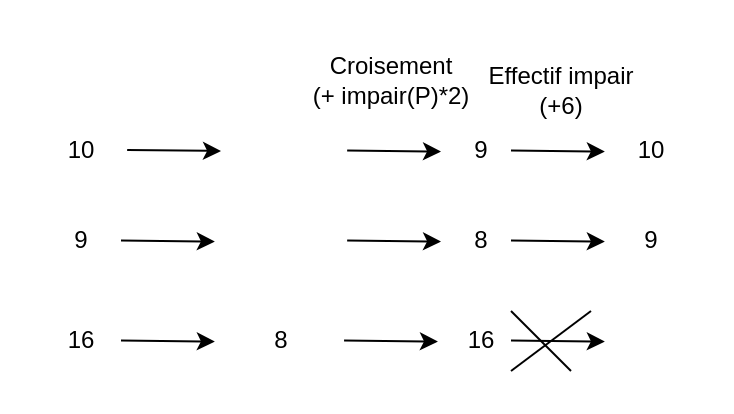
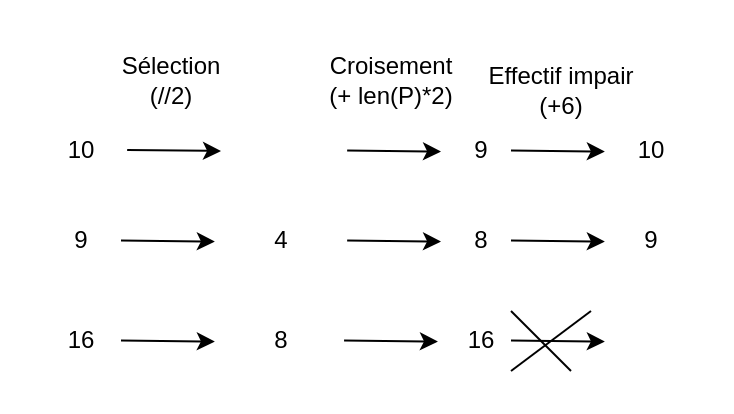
  <mxCell id="0" />
  <mxCell id="1" parent="0" />
  <mxCell id="2" value="10" style="text;html=1;align=center;verticalAlign=middle;resizable=0;points=[];autosize=1;strokeColor=none;fillColor=none;" vertex="1" parent="1"><mxGeometry x="20" y="60" width="40" height="30" as="geometry" /></mxCell>
  <mxCell id="3" value="16" style="text;html=1;align=center;verticalAlign=middle;resizable=0;points=[];autosize=1;strokeColor=none;fillColor=none;" vertex="1" parent="1"><mxGeometry x="20" y="155" width="40" height="30" as="geometry" /></mxCell>
  <mxCell id="4" value="9" style="text;html=1;align=center;verticalAlign=middle;resizable=0;points=[];autosize=1;strokeColor=none;fillColor=none;" vertex="1" parent="1"><mxGeometry x="25" y="105" width="30" height="30" as="geometry" /></mxCell>
  <mxCell id="5" value="" style="endArrow=classic;html=1;rounded=0;exitX=1.077;exitY=0.482;exitDx=0;exitDy=0;exitPerimeter=0;" edge="1" parent="1" source="2"><mxGeometry width="50" height="50" relative="1" as="geometry"><mxPoint x="200" y="135" as="sourcePoint" /><mxPoint x="110" y="75" as="targetPoint" /></mxGeometry></mxCell>
+ <mxCell id="6" value="4" style="text;html=1;align=center;verticalAlign=middle;resizable=0;points=[];autosize=1;strokeColor=none;fillColor=none;" vertex="1" parent="1"><mxGeometry x="125" y="105" width="30" height="30" as="geometry" /></mxCell>
  <mxCell id="7" value="9" style="text;html=1;align=center;verticalAlign=middle;resizable=0;points=[];autosize=1;strokeColor=none;fillColor=none;" vertex="1" parent="1"><mxGeometry x="225" y="60" width="30" height="30" as="geometry" /></mxCell>
  <mxCell id="8" value="8" style="text;html=1;align=center;verticalAlign=middle;resizable=0;points=[];autosize=1;strokeColor=none;fillColor=none;" vertex="1" parent="1"><mxGeometry x="125" y="155" width="30" height="30" as="geometry" /></mxCell>
  <mxCell id="9" value="" style="endArrow=classic;html=1;rounded=0;exitX=1.077;exitY=0.482;exitDx=0;exitDy=0;exitPerimeter=0;" edge="1" parent="1"><mxGeometry width="50" height="50" relative="1" as="geometry"><mxPoint x="60" y="119.73" as="sourcePoint" /><mxPoint x="106.92" y="120.27" as="targetPoint" /></mxGeometry></mxCell>
  <mxCell id="10" value="" style="endArrow=classic;html=1;rounded=0;exitX=1.077;exitY=0.482;exitDx=0;exitDy=0;exitPerimeter=0;" edge="1" parent="1"><mxGeometry width="50" height="50" relative="1" as="geometry"><mxPoint x="173.08" y="74.73" as="sourcePoint" /><mxPoint x="220" y="75.27" as="targetPoint" /></mxGeometry></mxCell>
  <mxCell id="11" value="" style="endArrow=classic;html=1;rounded=0;exitX=1.077;exitY=0.482;exitDx=0;exitDy=0;exitPerimeter=0;" edge="1" parent="1"><mxGeometry width="50" height="50" relative="1" as="geometry"><mxPoint x="173.08" y="119.73" as="sourcePoint" /><mxPoint x="220" y="120.27" as="targetPoint" /></mxGeometry></mxCell>
  <mxCell id="12" value="" style="endArrow=classic;html=1;rounded=0;exitX=1.077;exitY=0.482;exitDx=0;exitDy=0;exitPerimeter=0;" edge="1" parent="1"><mxGeometry width="50" height="50" relative="1" as="geometry"><mxPoint x="255" y="169.73" as="sourcePoint" /><mxPoint x="301.92" y="170.27" as="targetPoint" /></mxGeometry></mxCell>
  <mxCell id="13" value="" style="endArrow=classic;html=1;rounded=0;exitX=1.077;exitY=0.482;exitDx=0;exitDy=0;exitPerimeter=0;" edge="1" parent="1"><mxGeometry width="50" height="50" relative="1" as="geometry"><mxPoint x="60" y="169.73" as="sourcePoint" /><mxPoint x="106.92" y="170.27" as="targetPoint" /></mxGeometry></mxCell>
  <mxCell id="14" value="8" style="text;html=1;align=center;verticalAlign=middle;resizable=0;points=[];autosize=1;strokeColor=none;fillColor=none;" vertex="1" parent="1"><mxGeometry x="225" y="105" width="30" height="30" as="geometry" /></mxCell>
  <mxCell id="15" value="" style="endArrow=none;html=1;rounded=0;" edge="1" parent="1"><mxGeometry width="50" height="50" relative="1" as="geometry"><mxPoint x="255" y="185" as="sourcePoint" /><mxPoint x="295" y="155" as="targetPoint" /></mxGeometry></mxCell>
  <mxCell id="16" value="" style="endArrow=none;html=1;rounded=0;" edge="1" parent="1"><mxGeometry width="50" height="50" relative="1" as="geometry"><mxPoint x="255" y="155" as="sourcePoint" /><mxPoint x="285" y="185" as="targetPoint" /></mxGeometry></mxCell>
- <mxCell id="18" value="Croisement&lt;br&gt;(+ impair(P)*2)" style="text;html=1;align=center;verticalAlign=middle;resizable=0;points=[];autosize=1;strokeColor=none;fillColor=none;" vertex="1" parent="1"><mxGeometry x="150" y="20" width="90" height="40" as="geometry" /></mxCell>
+ <mxCell id="17" value="Sélection&lt;br&gt;(//2)" style="text;html=1;align=center;verticalAlign=middle;resizable=0;points=[];autosize=1;strokeColor=none;fillColor=none;" vertex="1" parent="1"><mxGeometry x="50" y="20" width="70" height="40" as="geometry" /></mxCell>
+ <mxCell id="18" value="Croisement&lt;br&gt;(+ len(P)*2)" style="text;html=1;align=center;verticalAlign=middle;resizable=0;points=[];autosize=1;strokeColor=none;fillColor=none;" vertex="1" parent="1"><mxGeometry x="150" y="20" width="90" height="40" as="geometry" /></mxCell>
  <mxCell id="19" value="" style="endArrow=classic;html=1;rounded=0;exitX=1.077;exitY=0.482;exitDx=0;exitDy=0;exitPerimeter=0;" edge="1" parent="1"><mxGeometry width="50" height="50" relative="1" as="geometry"><mxPoint x="255" y="119.73" as="sourcePoint" /><mxPoint x="301.92" y="120.27" as="targetPoint" /></mxGeometry></mxCell>
  <mxCell id="20" value="" style="endArrow=classic;html=1;rounded=0;exitX=1.077;exitY=0.482;exitDx=0;exitDy=0;exitPerimeter=0;" edge="1" parent="1"><mxGeometry width="50" height="50" relative="1" as="geometry"><mxPoint x="255" y="74.73" as="sourcePoint" /><mxPoint x="301.92" y="75.27" as="targetPoint" /></mxGeometry></mxCell>
  <mxCell id="21" value="Effectif impair&lt;br&gt;(+6)" style="text;html=1;align=center;verticalAlign=middle;resizable=0;points=[];autosize=1;strokeColor=none;fillColor=none;" vertex="1" parent="1"><mxGeometry x="230" y="25" width="100" height="40" as="geometry" /></mxCell>
  <mxCell id="22" value="9" style="text;html=1;align=center;verticalAlign=middle;resizable=0;points=[];autosize=1;strokeColor=none;fillColor=none;" vertex="1" parent="1"><mxGeometry x="310" y="105" width="30" height="30" as="geometry" /></mxCell>
  <mxCell id="23" value="10" style="text;html=1;align=center;verticalAlign=middle;resizable=0;points=[];autosize=1;strokeColor=none;fillColor=none;" vertex="1" parent="1"><mxGeometry x="305" y="60" width="40" height="30" as="geometry" /></mxCell>
  <mxCell id="24" value="16" style="text;html=1;align=center;verticalAlign=middle;resizable=0;points=[];autosize=1;strokeColor=none;fillColor=none;" vertex="1" parent="1"><mxGeometry x="220" y="155" width="40" height="30" as="geometry" /></mxCell>
  <mxCell id="25" value="" style="endArrow=classic;html=1;rounded=0;exitX=1.077;exitY=0.482;exitDx=0;exitDy=0;exitPerimeter=0;" edge="1" parent="1"><mxGeometry width="50" height="50" relative="1" as="geometry"><mxPoint x="171.54" y="169.73" as="sourcePoint" /><mxPoint x="218.46" y="170.27" as="targetPoint" /></mxGeometry></mxCell>
